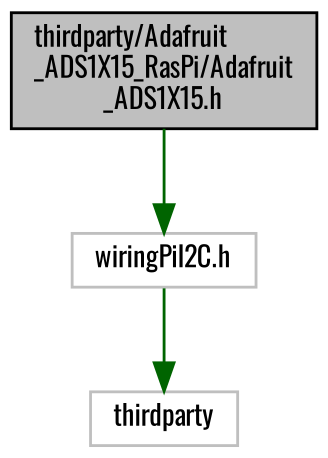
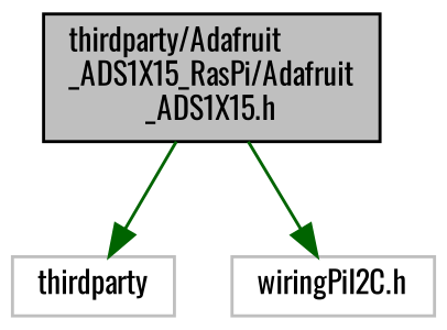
  digraph {
    fontname=Oswald
    node [color=grey75 fillcolor=white fontname=Oswald fontsize=10 shape=record style=filled]
    edge [color=darkgreen fontname=Oswald fontsize=10 labelfontname=Helvetica labelfontsize=10 style=solid]
    n1 [color=black fillcolor=grey75 fontcolor=black height=0.2 label="thirdparty/Adafruit\l_ADS1X15_RasPi/Adafruit\l_ADS1X15.h" width=0.4]
    n2 [height=0.2 label=thirdparty width=0.4]
    n3 [height=0.2 label="wiringPiI2C.h" width=0.4]
-   n3 -> n2
+   n1 -> n2
    n1 -> n3
  }
